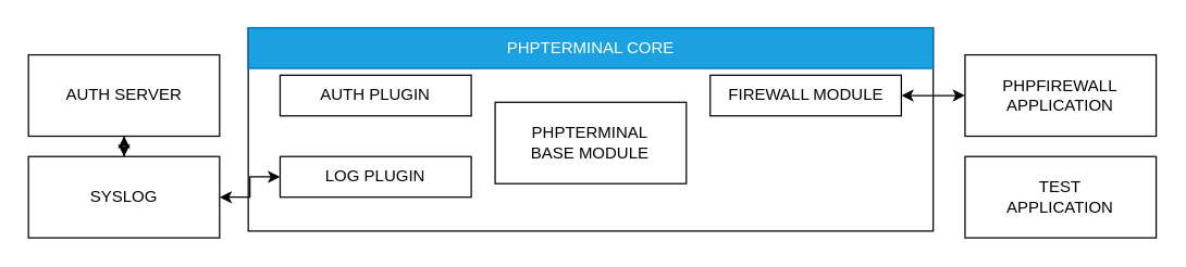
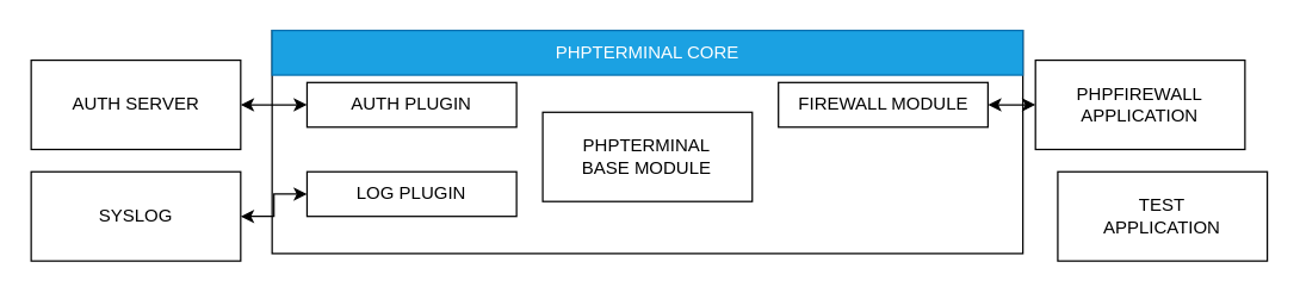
  <mxCell id="0" />
  <mxCell id="1" parent="0" />
  <mxCell id="2" value="" style="group" vertex="1" connectable="0" parent="1"><mxGeometry x="20" y="20" width="830" height="155" as="geometry" /></mxCell>
  <mxCell id="3" value="" style="rounded=0;whiteSpace=wrap;html=1;" parent="2" vertex="1"><mxGeometry x="161.78" width="504.096" height="150" as="geometry" /></mxCell>
  <mxCell id="4" value="PHPTERMINAL&lt;div&gt;BASE MODULE&lt;/div&gt;" style="rounded=0;whiteSpace=wrap;html=1;" parent="2" vertex="1"><mxGeometry x="343.489" y="55" width="140.678" height="60" as="geometry" /></mxCell>
- <mxCell id="5" value="" style="edgeStyle=orthogonalEdgeStyle;rounded=0;orthogonalLoop=1;jettySize=auto;html=1;startArrow=classic;startFill=1;" parent="2" source="6" target="13" edge="1"><mxGeometry relative="1" as="geometry" /></mxCell>
+ <mxCell id="5" value="" style="edgeStyle=orthogonalEdgeStyle;rounded=0;orthogonalLoop=1;jettySize=auto;html=1;startArrow=classic;startFill=1;" parent="2" source="6" target="10" edge="1"><mxGeometry relative="1" as="geometry" /></mxCell>
  <mxCell id="6" value="AUTH SERVER" style="rounded=0;whiteSpace=wrap;html=1;" parent="2" vertex="1"><mxGeometry y="20" width="140.678" height="60" as="geometry" /></mxCell>
  <mxCell id="7" value="" style="edgeStyle=orthogonalEdgeStyle;rounded=0;orthogonalLoop=1;jettySize=auto;html=1;startArrow=classic;startFill=1;" parent="2" source="8" target="11" edge="1"><mxGeometry relative="1" as="geometry" /></mxCell>
- <mxCell id="8" value="PHPFIREWALL&lt;div&gt;APPLICATION&lt;/div&gt;" style="rounded=0;whiteSpace=wrap;html=1;" parent="2" vertex="1"><mxGeometry x="689.322" y="20" width="140.678" height="60" as="geometry" /></mxCell>
+ <mxCell id="8" value="PHPFIREWALL&lt;div&gt;APPLICATION&lt;/div&gt;" style="rounded=0;whiteSpace=wrap;html=1;" parent="2" vertex="1"><mxGeometry x="674.322" y="20" width="140.678" height="60" as="geometry" /></mxCell>
  <mxCell id="9" value="PHPTERMINAL CORE" style="text;html=1;align=center;verticalAlign=middle;whiteSpace=wrap;rounded=0;fillColor=#1ba1e2;strokeColor=#006EAF;fontColor=#ffffff;" parent="2" vertex="1"><mxGeometry x="161.78" width="504.096" height="30" as="geometry" /></mxCell>
  <mxCell id="10" value="AUTH PLUGIN" style="rounded=0;whiteSpace=wrap;html=1;" parent="2" vertex="1"><mxGeometry x="185.226" y="35" width="140.678" height="30" as="geometry" /></mxCell>
  <mxCell id="11" value="FIREWALL MODULE" style="rounded=0;whiteSpace=wrap;html=1;" parent="2" vertex="1"><mxGeometry x="501.751" y="35" width="140.678" height="30" as="geometry" /></mxCell>
  <mxCell id="12" value="" style="edgeStyle=orthogonalEdgeStyle;rounded=0;orthogonalLoop=1;jettySize=auto;html=1;startArrow=classic;startFill=1;" parent="2" source="13" target="14" edge="1"><mxGeometry relative="1" as="geometry" /></mxCell>
  <mxCell id="13" value="SYSLOG" style="rounded=0;whiteSpace=wrap;html=1;" parent="2" vertex="1"><mxGeometry y="95" width="140.678" height="60" as="geometry" /></mxCell>
  <mxCell id="14" value="LOG PLUGIN" style="rounded=0;whiteSpace=wrap;html=1;" parent="2" vertex="1"><mxGeometry x="185.226" y="95" width="140.678" height="30" as="geometry" /></mxCell>
  <mxCell id="15" value="TEST&lt;div&gt;APPLICATION&lt;/div&gt;" style="rounded=0;whiteSpace=wrap;html=1;" parent="2" vertex="1"><mxGeometry x="689.322" y="95" width="140.678" height="60" as="geometry" /></mxCell>
